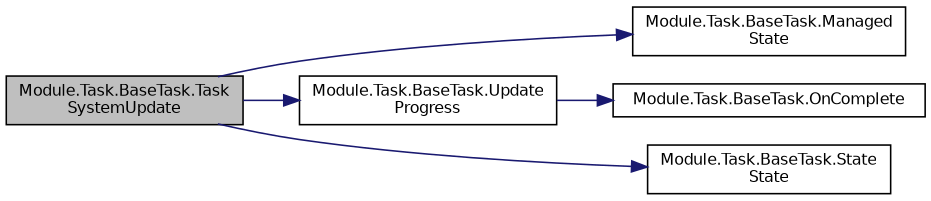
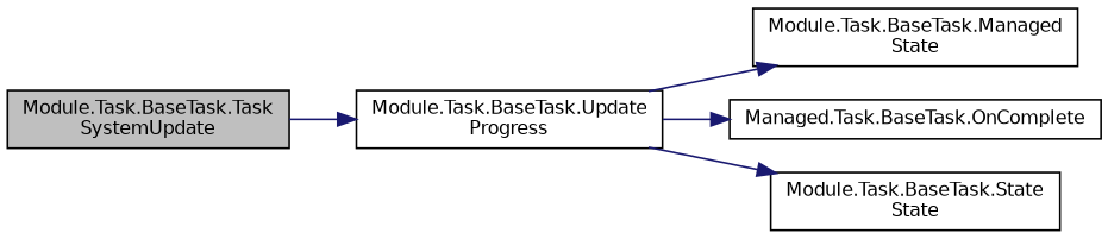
  digraph {
    rankdir=LR
    node [color=black fillcolor=white fontname=Helvetica fontsize=10 shape=record style=filled]
    edge [color=midnightblue fontname=Helvetica fontsize=10 labelfontname=Helvetica labelfontsize=10 style=solid]
    n1 [fillcolor=grey75 fontcolor=black height=0.2 label="Module.Task.BaseTask.Task\lSystemUpdate" width=0.4]
    n2 [height=0.2 label="Module.Task.BaseTask.Managed\lState" width=0.4]
    n3 [height=0.2 label="Module.Task.BaseTask.Update\lProgress" width=0.4]
    n4 [height=0.2 label="Module.Task.BaseTask.State\lState" width=0.4]
-   n5 [height=0.2 label="Module.Task.BaseTask.OnComplete" width=0.4]
-   n1 -> n2
+   n5 [height=0.2 label="Managed.Task.BaseTask.OnComplete" width=0.4]
+   n3 -> n2
    n1 -> n3
-   n1 -> n4
+   n3 -> n4
    n3 -> n5
  }
